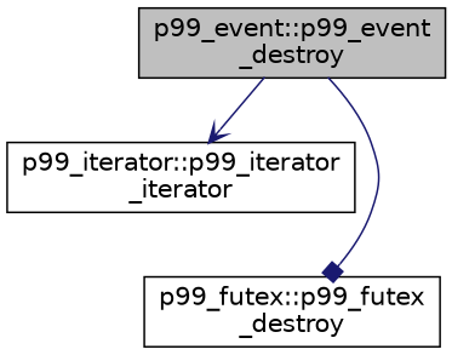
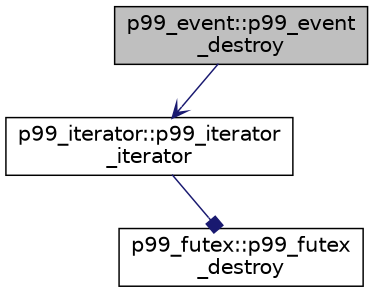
  digraph {
    rankdir=TB
    node [color=black fillcolor=white fontname=Helvetica fontsize=14 shape=record style=filled]
    edge [color=midnightblue fontname=Helvetica fontsize=14 labelfontname=Helvetica labelfontsize=14 style=solid]
    n1 [fillcolor=grey75 fontcolor=black height=0.2 label="p99_event::p99_event\l_destroy" width=0.4]
    n2 [height=0.2 label="p99_iterator::p99_iterator\l_iterator" width=0.4]
    n3 [height=0.2 label="p99_futex::p99_futex\l_destroy" width=0.4]
    n1 -> n2 [arrowhead=vee]
-   n1 -> n3 [arrowhead=box]
+   n2 -> n3 [arrowhead=box]
  }
